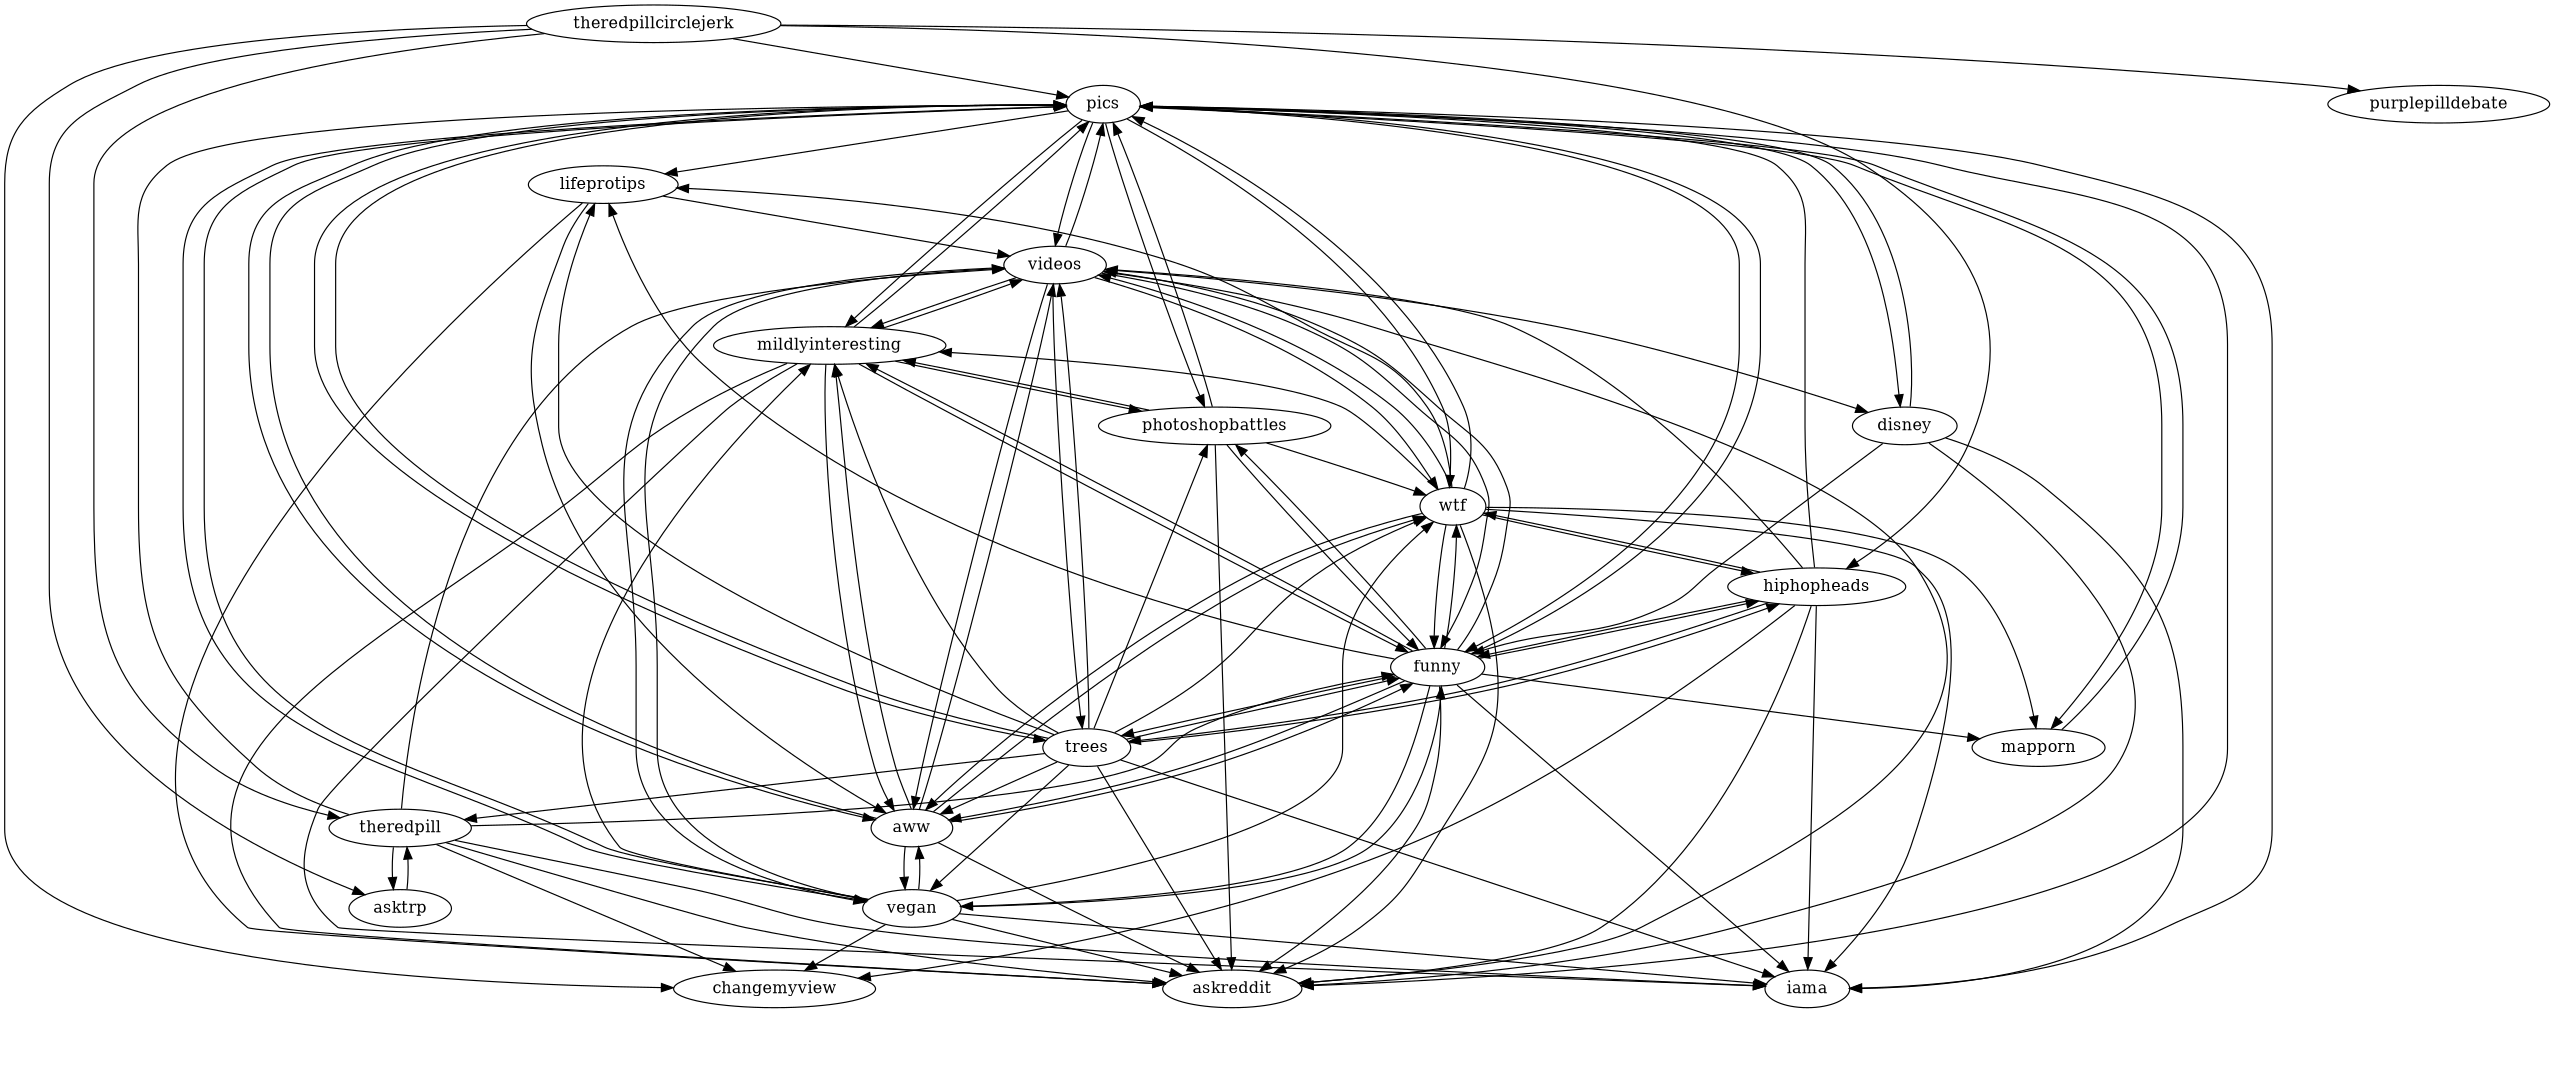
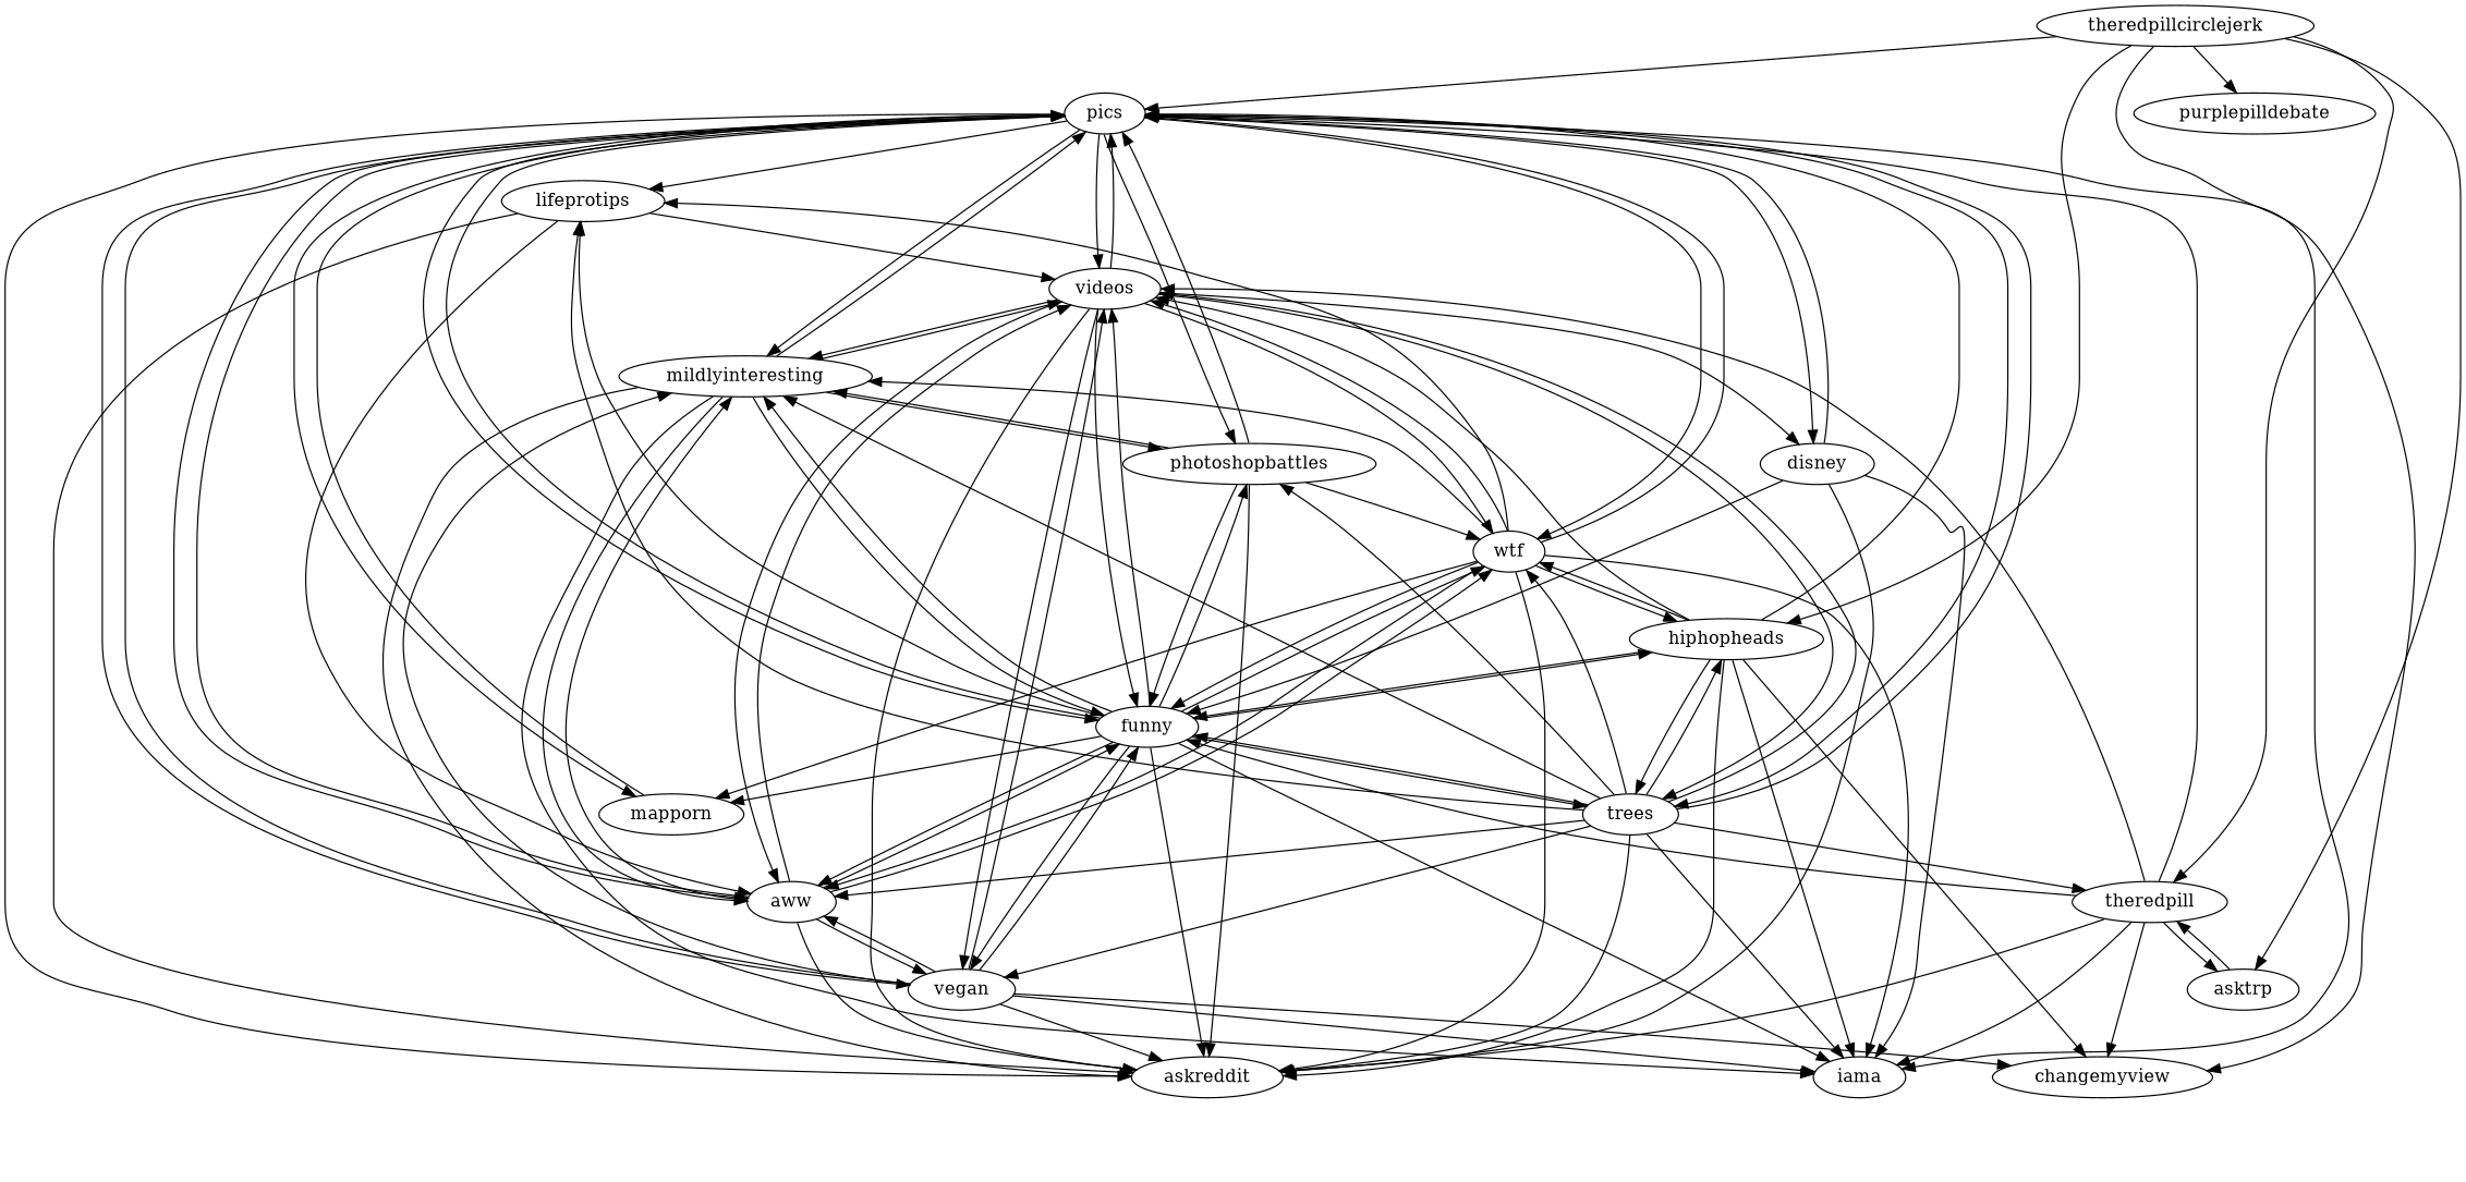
  digraph {
    fontsize=24
    label="\n \n"
    splines=true
    node [shape=ellipse]
    n1 [height=0.3 label=theredpillcirclejerk width=0.3]
    n2 [height=0.3 label=pics width=0.3]
    n3 [height=0.3 label=changemyview width=0.3]
    n4 [height=0.3 label=hiphopheads width=0.3]
    n5 [height=0.3 label=purplepilldebate width=0.3]
    n6 [height=0.3 label=theredpill width=0.3]
    n7 [height=0.3 label=asktrp width=0.3]
    n8 [height=0.3 label=lifeprotips width=0.3]
    n9 [height=0.3 label=funny width=0.3]
    n10 [height=0.3 label=askreddit width=0.3]
    n11 [height=0.3 label=trees width=0.3]
    n12 [height=0.3 label=vegan width=0.3]
    n13 [height=0.3 label=disney width=0.3]
    n14 [height=0.3 label=iama width=0.3]
    n15 [height=0.3 label=videos width=0.3]
    n16 [height=0.3 label=aww width=0.3]
    n17 [height=0.3 label=wtf width=0.3]
    n18 [height=0.3 label=photoshopbattles width=0.3]
    n19 [height=0.3 label=mildlyinteresting width=0.3]
    n20 [height=0.3 label=mapporn width=0.3]
    n1 -> n2
    n1 -> n3
    n1 -> n4
    n1 -> n5
    n1 -> n6
    n1 -> n7
    n2 -> n8
    n2 -> n9
    n2 -> n10
    n2 -> n11
    n2 -> n12
    n2 -> n13
    n2 -> n14
    n2 -> n15
    n2 -> n16
    n2 -> n17
    n2 -> n18
    n2 -> n19
    n2 -> n20
    n4 -> n2
    n4 -> n3
    n4 -> n9
    n4 -> n10
    n4 -> n11
    n4 -> n14
    n4 -> n15
    n4 -> n17
    n6 -> n2
    n6 -> n3
    n6 -> n7
    n6 -> n9
    n6 -> n10
    n6 -> n14
    n6 -> n15
    n7 -> n6
    n8 -> n10
    n8 -> n15
    n8 -> n16
    n9 -> n2
    n9 -> n4
    n9 -> n8
    n9 -> n10
    n9 -> n11
    n9 -> n12
    n9 -> n14
    n9 -> n15
    n9 -> n16
    n9 -> n17
    n9 -> n18
    n9 -> n19
    n9 -> n20
    n11 -> n2
    n11 -> n4
    n11 -> n6
    n11 -> n8
    n11 -> n9
    n11 -> n10
    n11 -> n12
    n11 -> n14
    n11 -> n15
    n11 -> n16
    n11 -> n17
    n11 -> n18
    n11 -> n19
    n12 -> n2
    n12 -> n3
    n12 -> n9
    n12 -> n10
    n12 -> n14
    n12 -> n15
    n12 -> n16
-   n12 -> n17
    n12 -> n19
    n13 -> n2
    n13 -> n9
    n13 -> n10
    n13 -> n14
    n15 -> n2
    n15 -> n9
    n15 -> n10
    n15 -> n11
    n15 -> n12
    n15 -> n13
    n15 -> n16
    n15 -> n17
    n15 -> n19
    n16 -> n2
    n16 -> n9
    n16 -> n10
    n16 -> n12
    n16 -> n15
    n16 -> n17
    n16 -> n19
    n17 -> n2
    n17 -> n4
    n17 -> n8
    n17 -> n9
    n17 -> n10
    n17 -> n14
    n17 -> n15
    n17 -> n16
    n17 -> n19
    n17 -> n20
    n18 -> n2
    n18 -> n9
    n18 -> n10
    n18 -> n17
    n18 -> n19
    n19 -> n2
    n19 -> n9
    n19 -> n10
    n19 -> n14
    n19 -> n15
    n19 -> n16
    n19 -> n18
    n20 -> n2
  }
